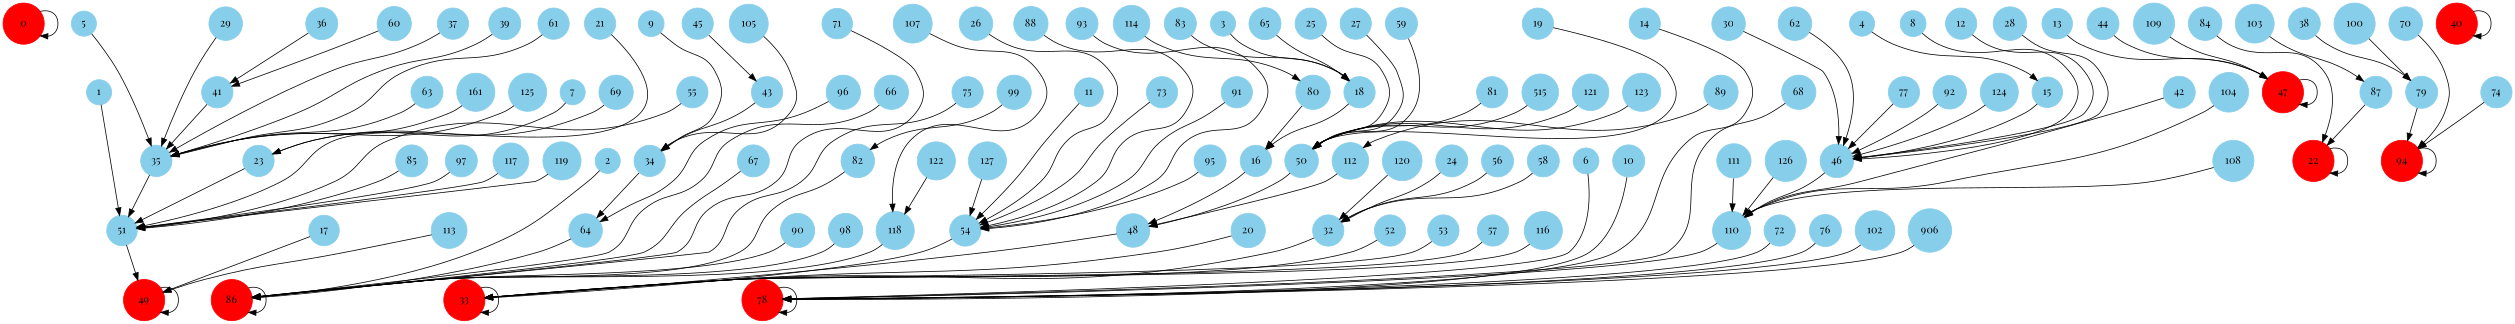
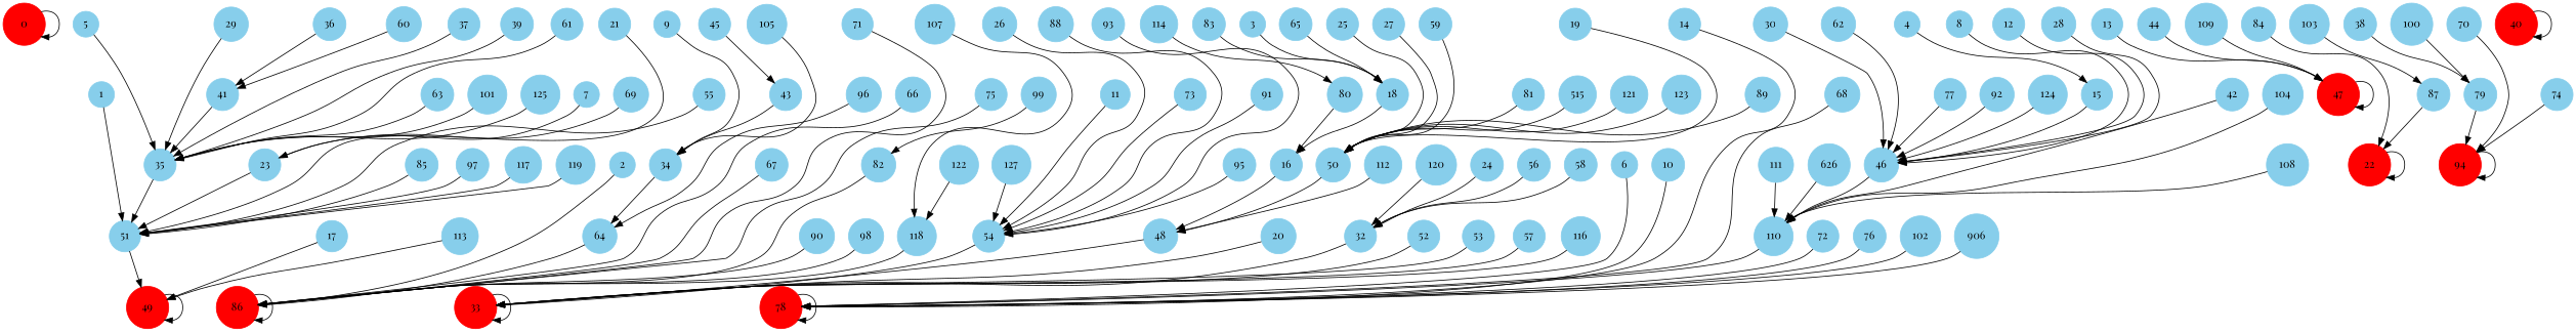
  digraph {
    fontname="Playfair Display"
    node [color=skyblue fontname="Playfair Display" shape=circle style=filled]
    edge [fontname="Playfair Display" weight=0.25]
    n1 [color=red height=.5 label=0 width=.75]
    1 [height=.2 width=.2]
    51 [height=.2 width=.2]
    n4 [color=red height=.5 label=49 width=.75]
    n5 [color=red height=.5 label=86 width=.75]
    2 [height=.2 width=.2]
    3 [height=.2 width=.2]
    18 [height=.2 width=.2]
    16 [height=.2 width=.2]
    48 [height=.2 width=.2]
    4 [height=.2 width=.2]
    15 [height=.2 width=.2]
    46 [height=.2 width=.2]
    110 [height=.2 width=.2]
    5 [height=.2 width=.2]
    35 [height=.2 width=.2]
    n17 [color=red height=.5 label=78 width=.75]
    6 [height=.2 width=.2]
    7 [height=.2 width=.2]
    23 [height=.2 width=.2]
    8 [height=.2 width=.2]
    9 [height=.2 width=.2]
    34 [height=.2 width=.2]
    64 [height=.2 width=.2]
    10 [height=.2 width=.2]
    11 [height=.2 width=.2]
    54 [height=.2 width=.2]
    n28 [color=red height=.5 label=33 width=.75]
    12 [height=.2 width=.2]
    n30 [color=red height=.5 label=47 width=.75]
    13 [height=.2 width=.2]
    14 [height=.2 width=.2]
    17 [height=.2 width=.2]
    19 [height=.2 width=.2]
    50 [height=.2 width=.2]
    20 [height=.2 width=.2]
    21 [height=.2 width=.2]
    n38 [color=red height=.5 label=22 width=.75]
    24 [height=.2 width=.2]
    32 [height=.2 width=.2]
    25 [height=.2 width=.2]
    26 [height=.2 width=.2]
    27 [height=.2 width=.2]
    28 [height=.2 width=.2]
    29 [height=.2 width=.2]
    30 [height=.2 width=.2]
    36 [height=.2 width=.2]
    41 [height=.2 width=.2]
    37 [height=.2 width=.2]
    38 [height=.2 width=.2]
    79 [height=.2 width=.2]
    n52 [color=red height=.5 label=94 width=.75]
    39 [height=.2 width=.2]
    n54 [color=red height=.5 label=40 width=.75]
    42 [height=.2 width=.2]
    43 [height=.2 width=.2]
    44 [height=.2 width=.2]
    45 [height=.2 width=.2]
    52 [height=.2 width=.2]
    53 [height=.2 width=.2]
    55 [height=.2 width=.2]
    56 [height=.2 width=.2]
    57 [height=.2 width=.2]
    58 [height=.2 width=.2]
    59 [height=.2 width=.2]
    60 [height=.2 width=.2]
    61 [height=.2 width=.2]
    62 [height=.2 width=.2]
    63 [height=.2 width=.2]
    65 [height=.2 width=.2]
    66 [height=.2 width=.2]
    67 [height=.2 width=.2]
    68 [height=.2 width=.2]
    69 [height=.2 width=.2]
    70 [height=.2 width=.2]
    71 [height=.2 width=.2]
    72 [height=.2 width=.2]
    73 [height=.2 width=.2]
    74 [height=.2 width=.2]
    75 [height=.2 width=.2]
    76 [height=.2 width=.2]
    77 [height=.2 width=.2]
    80 [height=.2 width=.2]
    81 [height=.2 width=.2]
    82 [height=.2 width=.2]
    83 [height=.2 width=.2]
    84 [height=.2 width=.2]
    85 [height=.2 width=.2]
    87 [height=.2 width=.2]
    88 [height=.2 width=.2]
    89 [height=.2 width=.2]
    90 [height=.2 width=.2]
    91 [height=.2 width=.2]
    92 [height=.2 width=.2]
    93 [height=.2 width=.2]
    95 [height=.2 width=.2]
    96 [height=.2 width=.2]
    97 [height=.2 width=.2]
    98 [height=.2 width=.2]
    99 [height=.2 width=.2]
    100 [height=.2 width=.2]
-   101 [height=.2 width=.2 label=161]
+   101 [height=.2 width=.2]
    102 [height=.2 width=.2]
    103 [height=.2 width=.2]
    104 [height=.2 width=.2]
    105 [height=.2 width=.2]
    n107 [height=.2 label=906 width=.2]
    107 [height=.2 width=.2]
    118 [height=.2 width=.2]
    108 [height=.2 width=.2]
    109 [height=.2 width=.2]
    111 [height=.2 width=.2]
    112 [height=.2 width=.2]
    113 [height=.2 width=.2]
    114 [height=.2 width=.2]
    n116 [height=.2 label=515 width=.2]
    116 [height=.2 width=.2]
    117 [height=.2 width=.2]
    119 [height=.2 width=.2]
    120 [height=.2 width=.2]
    121 [height=.2 width=.2]
    122 [height=.2 width=.2]
    123 [height=.2 width=.2]
    124 [height=.2 width=.2]
    125 [height=.2 width=.2]
-   126 [height=.2 width=.2]
+   126 [height=.2 width=.2 label=626]
    127 [height=.2 width=.2]
    n1 -> n1
    1 -> 51
    51 -> n4
    n4 -> n4
    n5 -> n5
    2 -> n5
    3 -> 18
    18 -> 16
    16 -> 48
    48 -> n28
    4 -> 15
    15 -> 46
    46 -> 110
    110 -> n17
    5 -> 35
    35 -> 51
    n17 -> n17
    6 -> n17
    7 -> 23
    23 -> 51
    8 -> 46
    9 -> 34
    34 -> 64
    64 -> n5
    10 -> n17
    11 -> 54
    54 -> n28
    n28 -> n28
    12 -> 46
    n30 -> n30
    13 -> n30
    14 -> n17
    17 -> n4
    19 -> 50
    50 -> 48
    20 -> n28
    21 -> 51
    n38 -> n38
    24 -> 32
    32 -> n28
    25 -> 50
    26 -> 54
    27 -> 50
    28 -> 46
    29 -> 35
    30 -> 46
    36 -> 41
    41 -> 35
    37 -> 35
    38 -> 79
    79 -> n52
    n52 -> n52
    39 -> 35
    n54 -> n54
    42 -> 110
    43 -> 34
    44 -> n30
    45 -> 43
    52 -> n28
    53 -> n28
    55 -> 51
    56 -> 32
    57 -> n28
    58 -> 32
    59 -> 50
    60 -> 41
    61 -> 35
    62 -> 46
    63 -> 35
    65 -> 18
    66 -> n5
    67 -> n5
    68 -> n17
    69 -> 23
    70 -> n52
    71 -> n5
    72 -> n17
    73 -> 54
    74 -> n52
    75 -> n5
    76 -> n17
    77 -> 46
    80 -> 16
    81 -> 50
    82 -> n5
    83 -> 18
    84 -> n38
    85 -> 51
    87 -> n38
    88 -> 54
-   89 -> 112
+   89 -> 50
    90 -> n5
    91 -> 54
    92 -> 46
    93 -> 54
    95 -> 54
    96 -> 64
    97 -> 51
    98 -> n5
    99 -> 82
    100 -> 79
    101 -> 35
    102 -> n17
    103 -> 87
    104 -> 110
    105 -> 34
    n107 -> n17
    107 -> 118
    118 -> n5
    108 -> 110
    109 -> n30
    111 -> 110
    112 -> 48
    113 -> n4
    114 -> 80
    n116 -> 50
    116 -> n28
    117 -> 51
    119 -> 51
    120 -> 32
    121 -> 50
    122 -> 118
    123 -> 50
    124 -> 46
    125 -> 35
    126 -> 110
    127 -> 54
  }
